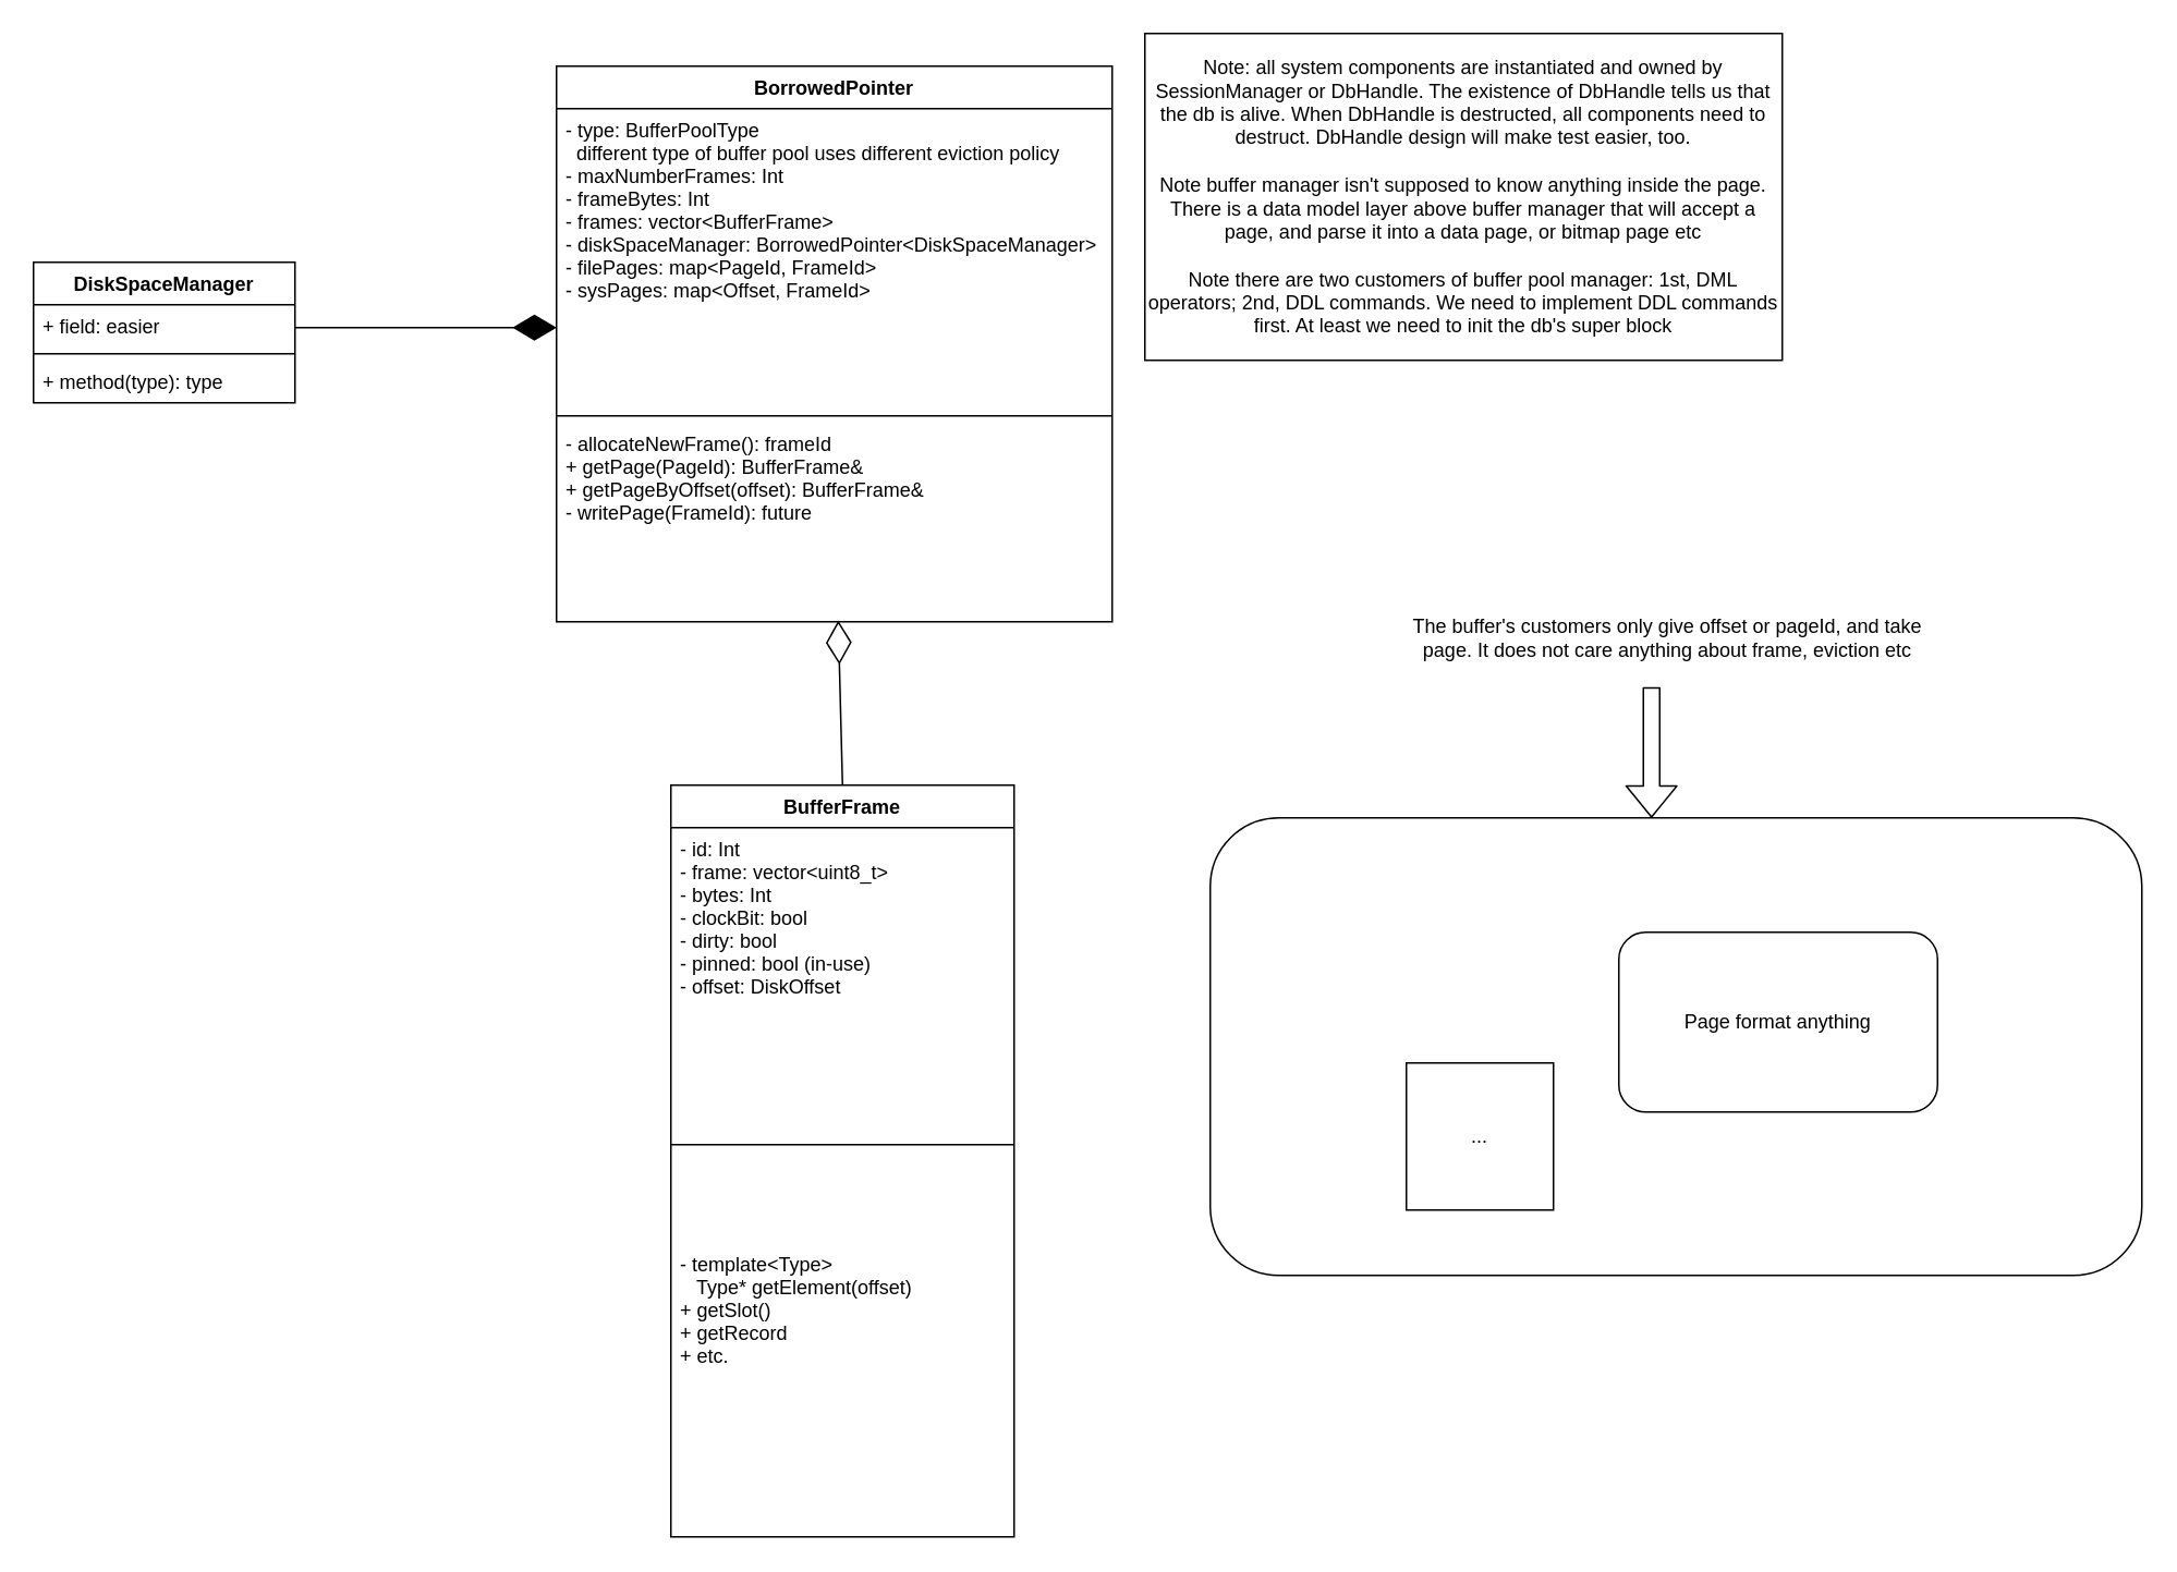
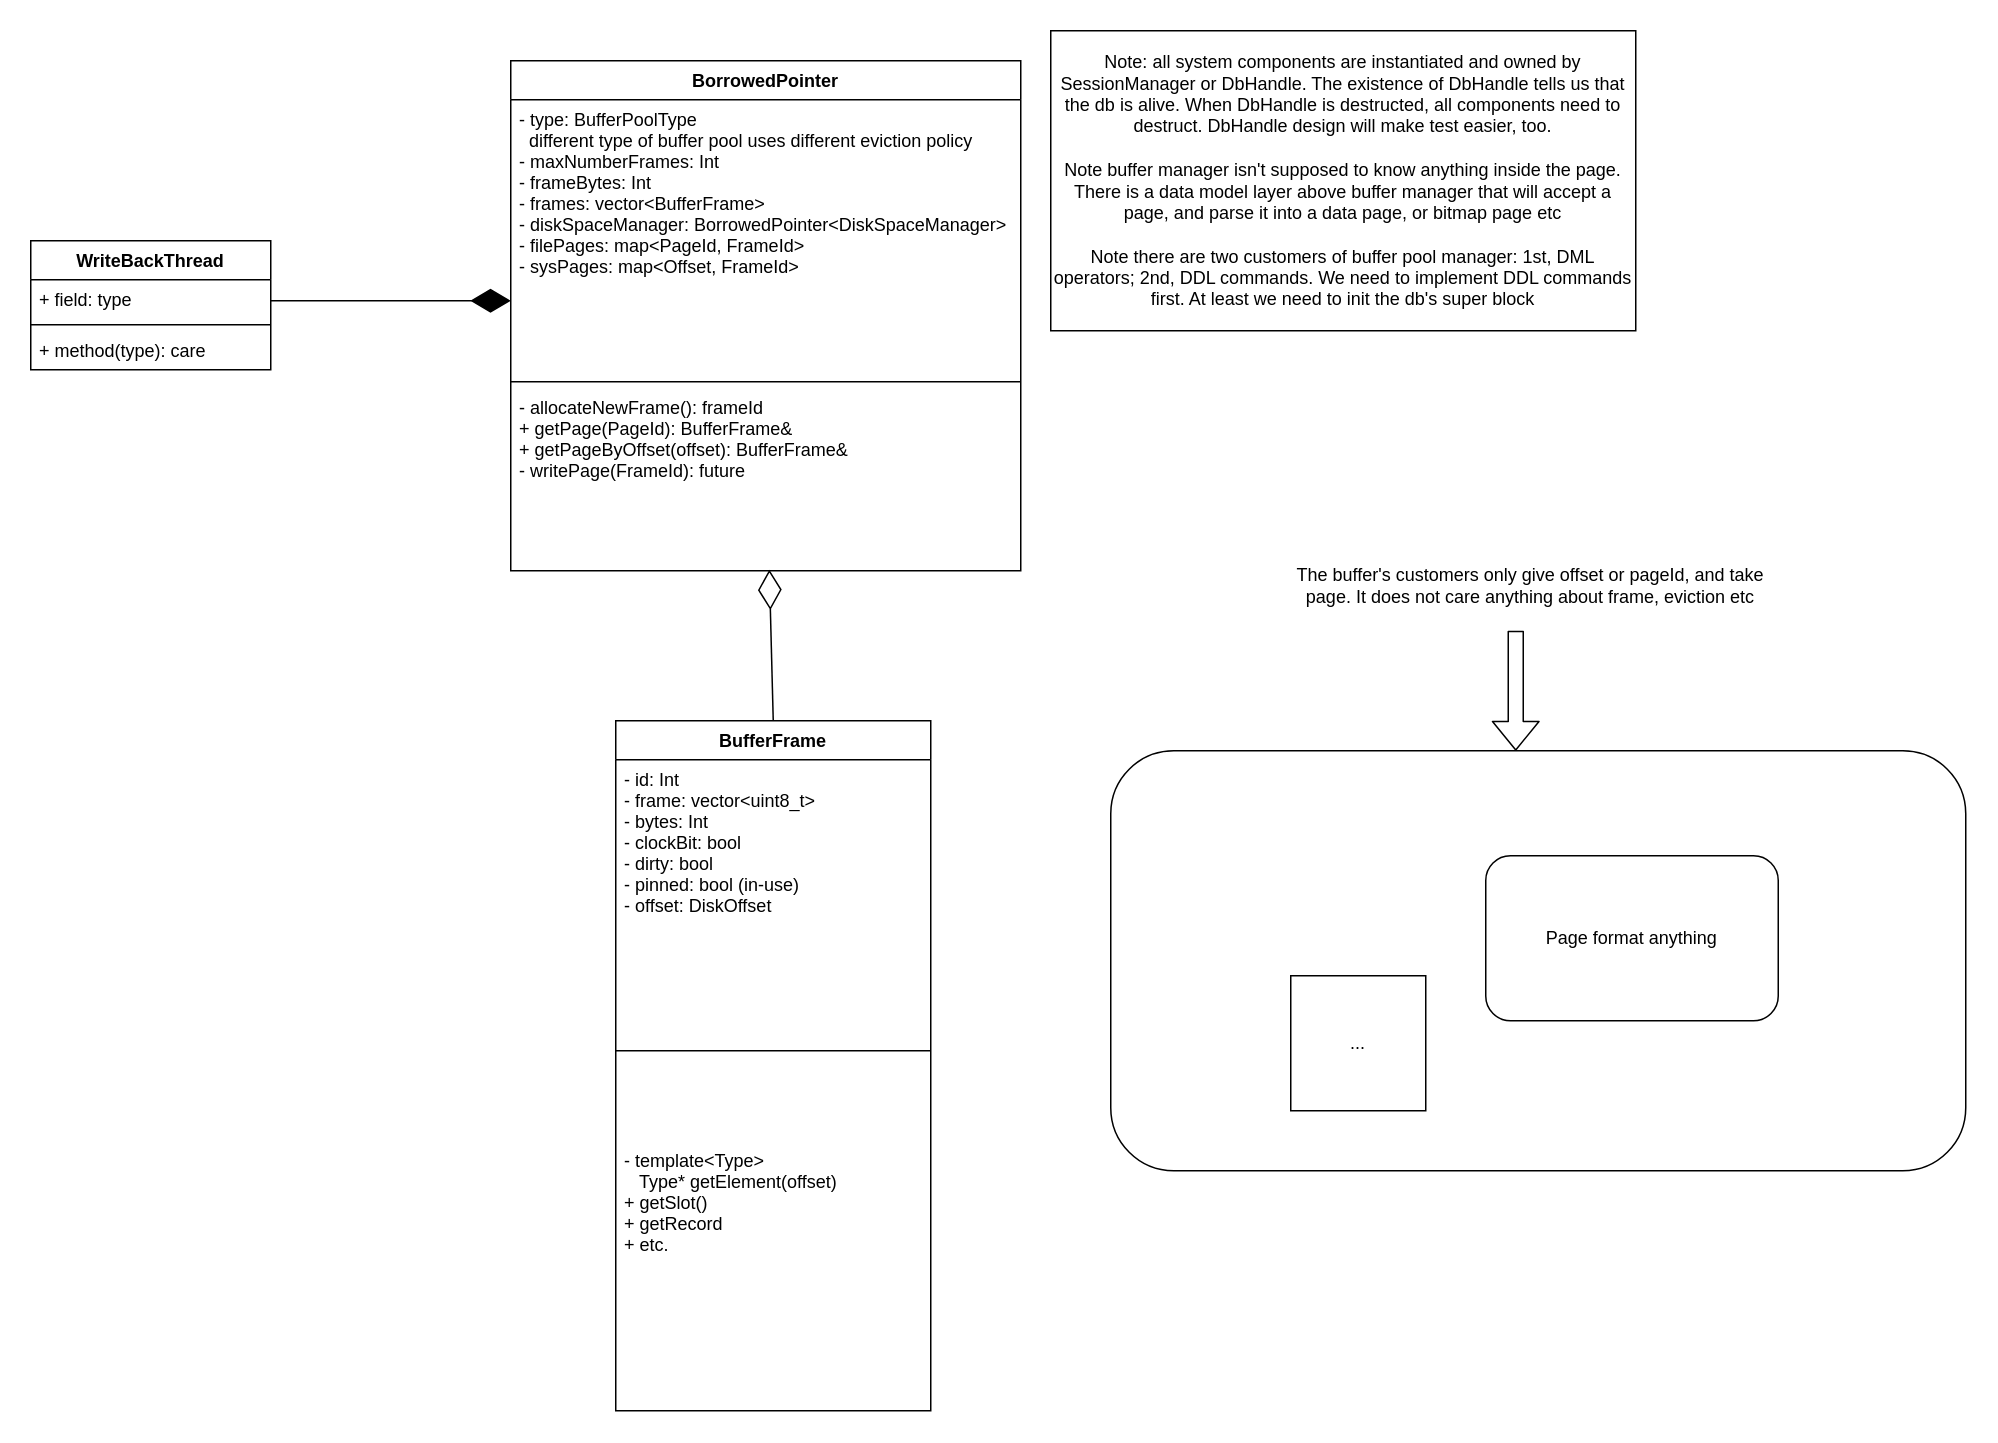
  <mxCell id="0" />
  <mxCell id="1" parent="0" />
  <mxCell id="2" value="" style="rounded=1;whiteSpace=wrap;html=1;" parent="1" vertex="1"><mxGeometry x="740" y="500" width="570" height="280" as="geometry" /></mxCell>
  <mxCell id="3" value="..." style="whiteSpace=wrap;html=1;aspect=fixed;" parent="1" vertex="1"><mxGeometry x="860" y="650" width="90" height="90" as="geometry" /></mxCell>
  <mxCell id="4" value="Note: all system components are instantiated and owned by SessionManager or DbHandle. The existence of DbHandle tells us that the db is alive. When DbHandle is destructed, all components need to destruct. DbHandle design will make test easier, too.&lt;br&gt;&lt;br&gt;Note buffer manager isn't supposed to know anything inside the page. There is a data model layer above buffer manager that will accept a page, and parse it into a data page, or bitmap page etc&lt;br&gt;&lt;br&gt;Note there are two customers of buffer pool manager: 1st, DML operators; 2nd, DDL commands. We need to implement DDL commands first. At least we need to init the db's super block" style="rounded=0;whiteSpace=wrap;html=1;" parent="1" vertex="1"><mxGeometry x="700" y="20" width="390" height="200" as="geometry" /></mxCell>
  <mxCell id="5" value="BorrowedPointer" style="swimlane;fontStyle=1;align=center;verticalAlign=top;childLayout=stackLayout;horizontal=1;startSize=26;horizontalStack=0;resizeParent=1;resizeParentMax=0;resizeLast=0;collapsible=1;marginBottom=0;" parent="1" vertex="1"><mxGeometry x="340" y="40" width="340" height="340" as="geometry" /></mxCell>
  <mxCell id="6" value="- type: BufferPoolType&#10;  different type of buffer pool uses different eviction policy&#10;- maxNumberFrames: Int&#10;- frameBytes: Int&#10;- frames: vector&lt;BufferFrame&gt;&#10;- diskSpaceManager: BorrowedPointer&lt;DiskSpaceManager&gt;&#10;- filePages: map&lt;PageId, FrameId&gt;&#10;- sysPages: map&lt;Offset, FrameId&gt;" style="text;strokeColor=none;fillColor=none;align=left;verticalAlign=top;spacingLeft=4;spacingRight=4;overflow=hidden;rotatable=0;points=[[0,0.5],[1,0.5]];portConstraint=eastwest;" parent="5" vertex="1"><mxGeometry y="26" width="340" height="184" as="geometry" /></mxCell>
  <mxCell id="7" value="" style="line;strokeWidth=1;fillColor=none;align=left;verticalAlign=middle;spacingTop=-1;spacingLeft=3;spacingRight=3;rotatable=0;labelPosition=right;points=[];portConstraint=eastwest;" parent="5" vertex="1"><mxGeometry y="210" width="340" height="8" as="geometry" /></mxCell>
  <mxCell id="8" value="- allocateNewFrame(): frameId&#10;+ getPage(PageId): BufferFrame&amp;&#10;+ getPageByOffset(offset): BufferFrame&amp;&#10;- writePage(FrameId): future&#10;" style="text;strokeColor=none;fillColor=none;align=left;verticalAlign=top;spacingLeft=4;spacingRight=4;overflow=hidden;rotatable=0;points=[[0,0.5],[1,0.5]];portConstraint=eastwest;" parent="5" vertex="1"><mxGeometry y="218" width="340" height="122" as="geometry" /></mxCell>
  <mxCell id="9" value="BufferFrame" style="swimlane;fontStyle=1;align=center;verticalAlign=top;childLayout=stackLayout;horizontal=1;startSize=26;horizontalStack=0;resizeParent=1;resizeParentMax=0;resizeLast=0;collapsible=1;marginBottom=0;" parent="1" vertex="1"><mxGeometry x="410" y="480" width="210" height="460" as="geometry" /></mxCell>
  <mxCell id="10" value="- id: Int&#10;- frame: vector&lt;uint8_t&gt;&#10;- bytes: Int&#10;- clockBit: bool&#10;- dirty: bool&#10;- pinned: bool (in-use)&#10;- offset: DiskOffset" style="text;strokeColor=none;fillColor=none;align=left;verticalAlign=top;spacingLeft=4;spacingRight=4;overflow=hidden;rotatable=0;points=[[0,0.5],[1,0.5]];portConstraint=eastwest;" parent="9" vertex="1"><mxGeometry y="26" width="210" height="134" as="geometry" /></mxCell>
  <mxCell id="11" value="" style="line;strokeWidth=1;fillColor=none;align=left;verticalAlign=middle;spacingTop=-1;spacingLeft=3;spacingRight=3;rotatable=0;labelPosition=right;points=[];portConstraint=eastwest;" parent="9" vertex="1"><mxGeometry y="160" width="210" height="120" as="geometry" /></mxCell>
  <mxCell id="12" value="- template&lt;Type&gt;&#10;   Type* getElement(offset)&#10;+ getSlot()&#10;+ getRecord &#10;+ etc.&#10;" style="text;strokeColor=none;fillColor=none;align=left;verticalAlign=top;spacingLeft=4;spacingRight=4;overflow=hidden;rotatable=0;points=[[0,0.5],[1,0.5]];portConstraint=eastwest;" parent="9" vertex="1"><mxGeometry y="280" width="210" height="180" as="geometry" /></mxCell>
  <mxCell id="13" value="" style="endArrow=diamondThin;endFill=0;endSize=24;html=1;entryX=0.507;entryY=0.994;entryDx=0;entryDy=0;entryPerimeter=0;exitX=0.5;exitY=0;exitDx=0;exitDy=0;" parent="1" source="9" target="8" edge="1"><mxGeometry width="160" relative="1" as="geometry"><mxPoint x="220" y="520" as="sourcePoint" /><mxPoint x="380" y="520" as="targetPoint" /></mxGeometry></mxCell>
  <mxCell id="14" value="" style="endArrow=diamondThin;endFill=1;endSize=24;html=1;" parent="1" edge="1"><mxGeometry width="160" relative="1" as="geometry"><mxPoint x="180" y="200" as="sourcePoint" /><mxPoint x="340" y="200" as="targetPoint" /></mxGeometry></mxCell>
- <mxCell id="15" value="DiskSpaceManager" style="swimlane;fontStyle=1;align=center;verticalAlign=top;childLayout=stackLayout;horizontal=1;startSize=26;horizontalStack=0;resizeParent=1;resizeParentMax=0;resizeLast=0;collapsible=1;marginBottom=0;" parent="1" vertex="1"><mxGeometry x="20" y="160" width="160" height="86" as="geometry" /></mxCell>
- <mxCell id="16" value="+ field: easier" style="text;strokeColor=none;fillColor=none;align=left;verticalAlign=top;spacingLeft=4;spacingRight=4;overflow=hidden;rotatable=0;points=[[0,0.5],[1,0.5]];portConstraint=eastwest;" parent="15" vertex="1"><mxGeometry y="26" width="160" height="26" as="geometry" /></mxCell>
+ <mxCell id="15" value="WriteBackThread" style="swimlane;fontStyle=1;align=center;verticalAlign=top;childLayout=stackLayout;horizontal=1;startSize=26;horizontalStack=0;resizeParent=1;resizeParentMax=0;resizeLast=0;collapsible=1;marginBottom=0;" parent="1" vertex="1"><mxGeometry x="20" y="160" width="160" height="86" as="geometry" /></mxCell>
+ <mxCell id="16" value="+ field: type" style="text;strokeColor=none;fillColor=none;align=left;verticalAlign=top;spacingLeft=4;spacingRight=4;overflow=hidden;rotatable=0;points=[[0,0.5],[1,0.5]];portConstraint=eastwest;" parent="15" vertex="1"><mxGeometry y="26" width="160" height="26" as="geometry" /></mxCell>
  <mxCell id="17" value="" style="line;strokeWidth=1;fillColor=none;align=left;verticalAlign=middle;spacingTop=-1;spacingLeft=3;spacingRight=3;rotatable=0;labelPosition=right;points=[];portConstraint=eastwest;" parent="15" vertex="1"><mxGeometry y="52" width="160" height="8" as="geometry" /></mxCell>
- <mxCell id="18" value="+ method(type): type" style="text;strokeColor=none;fillColor=none;align=left;verticalAlign=top;spacingLeft=4;spacingRight=4;overflow=hidden;rotatable=0;points=[[0,0.5],[1,0.5]];portConstraint=eastwest;" parent="15" vertex="1"><mxGeometry y="60" width="160" height="26" as="geometry" /></mxCell>
+ <mxCell id="18" value="+ method(type): care" style="text;strokeColor=none;fillColor=none;align=left;verticalAlign=top;spacingLeft=4;spacingRight=4;overflow=hidden;rotatable=0;points=[[0,0.5],[1,0.5]];portConstraint=eastwest;" parent="15" vertex="1"><mxGeometry y="60" width="160" height="26" as="geometry" /></mxCell>
  <mxCell id="19" value="Page format anything" style="rounded=1;whiteSpace=wrap;html=1;" vertex="1" parent="1"><mxGeometry x="990" y="570" width="195" height="110" as="geometry" /></mxCell>
  <mxCell id="20" value="" style="shape=flexArrow;endArrow=classic;html=1;" edge="1" parent="1"><mxGeometry width="50" height="50" relative="1" as="geometry"><mxPoint x="1010" y="420" as="sourcePoint" /><mxPoint x="1010" y="500" as="targetPoint" /></mxGeometry></mxCell>
  <mxCell id="21" value="The buffer's customers only give offset or pageId, and take page. It does not care anything about frame, eviction etc" style="text;html=1;strokeColor=none;fillColor=none;align=center;verticalAlign=middle;whiteSpace=wrap;rounded=0;" vertex="1" parent="1"><mxGeometry x="860" y="370" width="320" height="40" as="geometry" /></mxCell>
